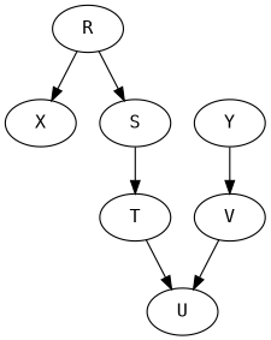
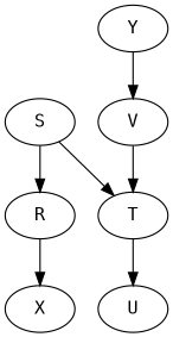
  strict digraph {
    fontname="DejaVu Sans Mono"
    node [fontname="DejaVu Sans Mono" y=0]
    edge [fontname="DejaVu Sans Mono"]
    X [x=0]
    R [x=1]
    S [x=2]
    T [x=3]
    U [x=4]
    V [x=5]
    Y [x=6]
    R -> X
-   R -> S
+   S -> R
    S -> T
    T -> U
-   V -> U
+   V -> T
    Y -> V
  }
